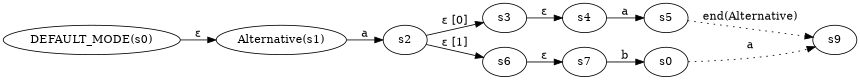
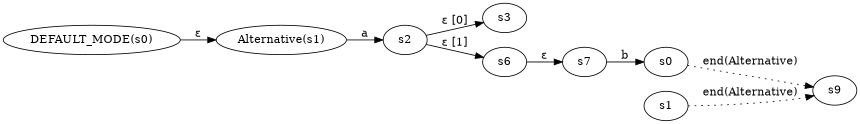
  digraph {
    rankdir=LR
    "DEFAULT_MODE(s0)"
    "Alternative(s1)"
    s2
    s3
    s6
-   s4
    s7
-   s5
+   s5 [label=s1]
    s9
    n10 [label=s0]
    "DEFAULT_MODE(s0)" -> "Alternative(s1)" [label="ε"]
    "Alternative(s1)" -> s2 [label=a]
    s2 -> s3 [label="ε [0]"]
    s2 -> s6 [label="ε [1]"]
-   s3 -> s4 [label="ε"]
    s6 -> s7 [label="ε"]
-   s4 -> s5 [label=a]
    s7 -> n10 [label=b]
    s5 -> s9 [label="end(Alternative)" style=dotted]
-   n10 -> s9 [label=a style=dotted]
+   n10 -> s9 [label="end(Alternative)" style=dotted]
  }
